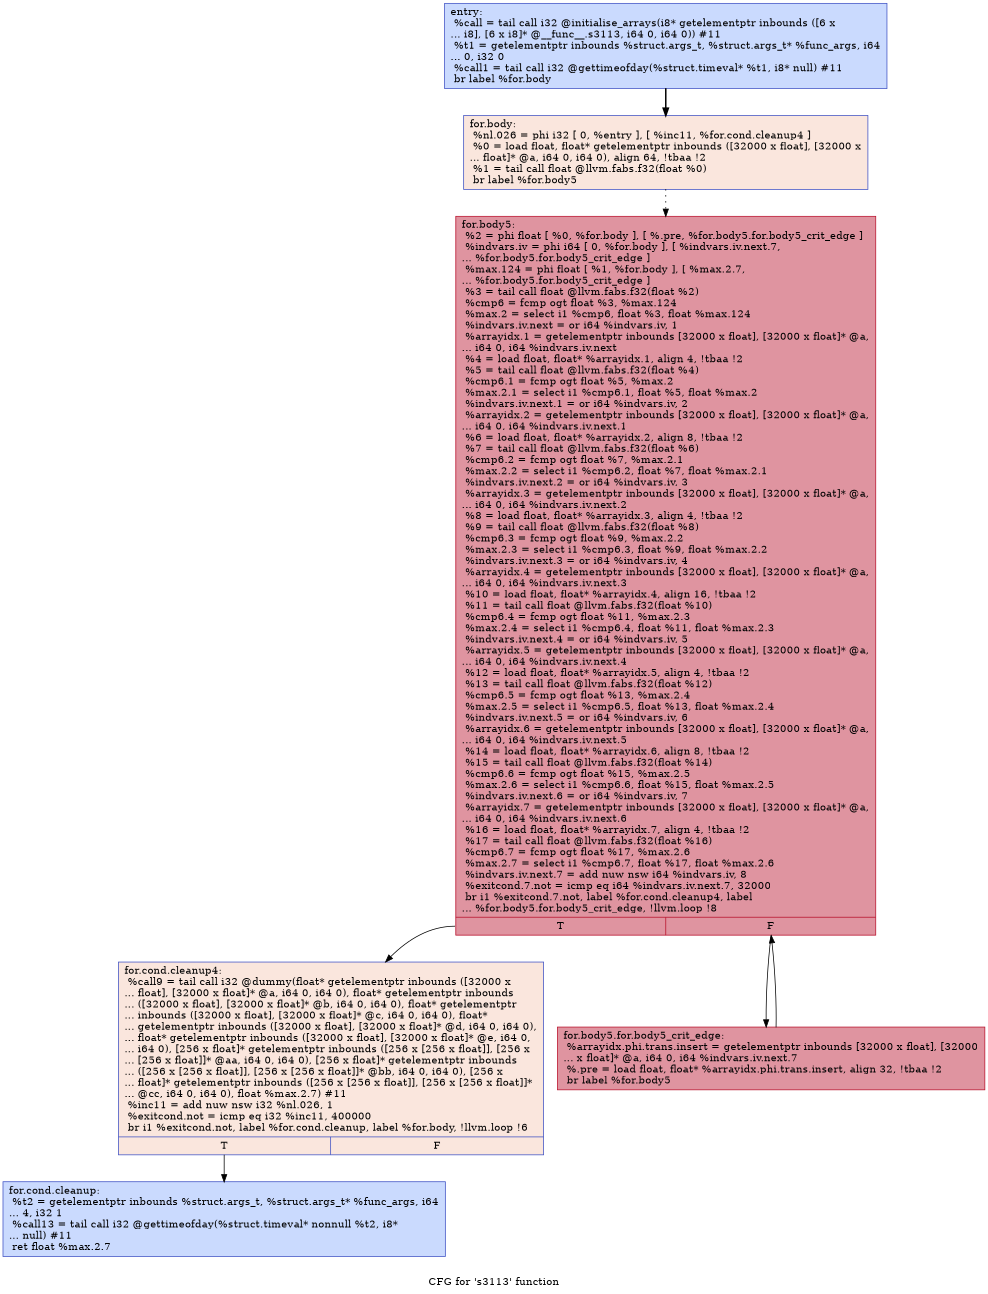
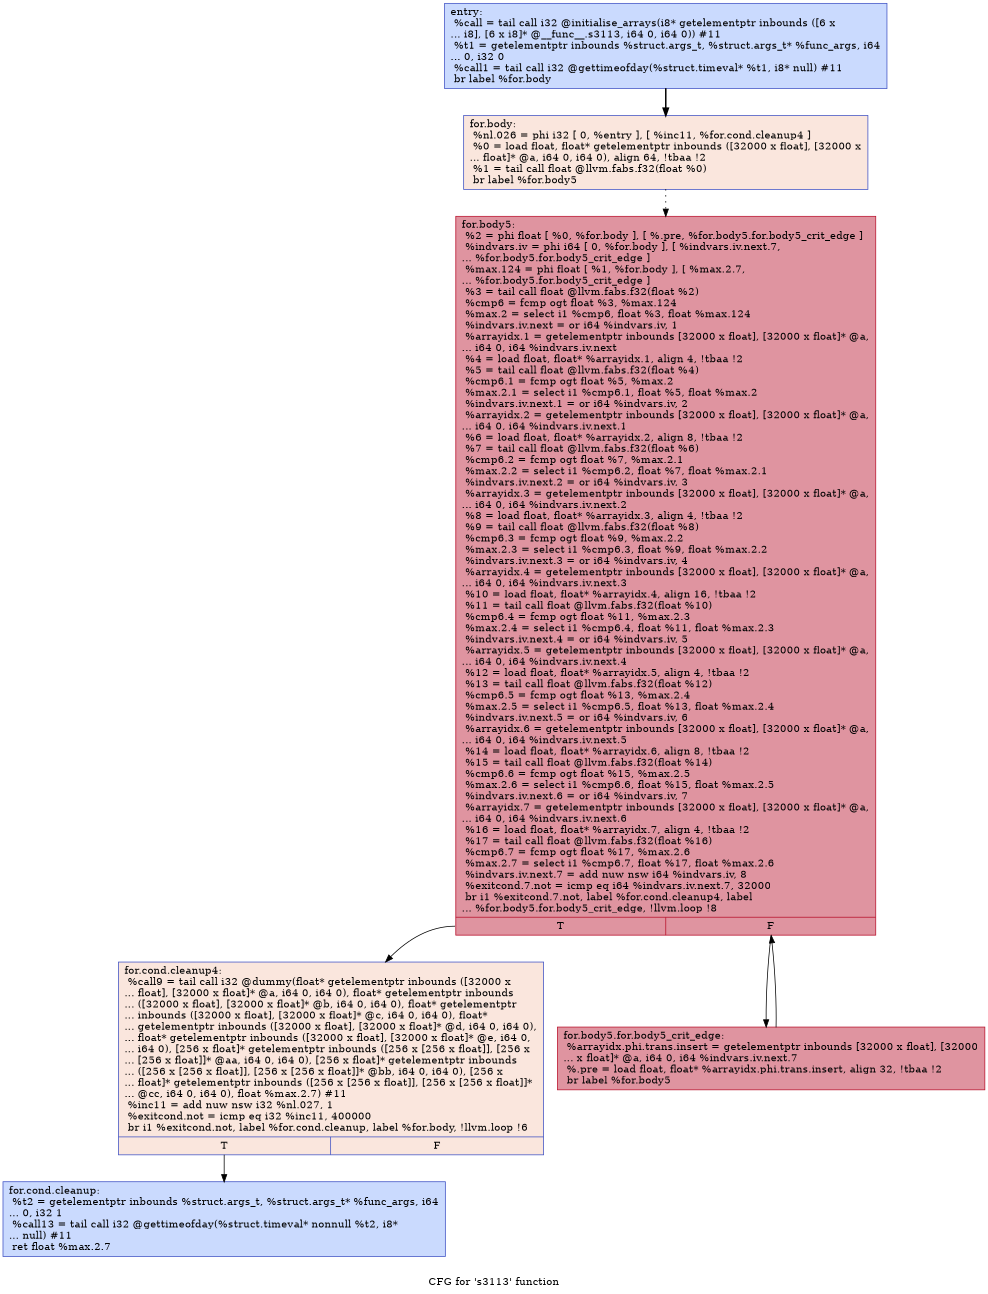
  digraph {
    label="CFG for 's3113' function"
    node [color="#3d50c3ff" fillcolor="#88abfd70" shape=record style=filled]
    edge [style=solid]
    n1 [label="{entry:\l  %call = tail call i32 @initialise_arrays(i8* getelementptr inbounds ([6 x\l... i8], [6 x i8]* @__func__.s3113, i64 0, i64 0)) #11\l  %t1 = getelementptr inbounds %struct.args_t, %struct.args_t* %func_args, i64\l... 0, i32 0\l  %call1 = tail call i32 @gettimeofday(%struct.timeval* %t1, i8* null) #11\l  br label %for.body\l}"]
    n2 [fillcolor="#f3c7b170" label="{for.body:                                         \l  %nl.026 = phi i32 [ 0, %entry ], [ %inc11, %for.cond.cleanup4 ]\l  %0 = load float, float* getelementptr inbounds ([32000 x float], [32000 x\l... float]* @a, i64 0, i64 0), align 64, !tbaa !2\l  %1 = tail call float @llvm.fabs.f32(float %0)\l  br label %for.body5\l}"]
    n3 [color="#b70d28ff" fillcolor="#b70d2870" label="{for.body5:                                        \l  %2 = phi float [ %0, %for.body ], [ %.pre, %for.body5.for.body5_crit_edge ]\l  %indvars.iv = phi i64 [ 0, %for.body ], [ %indvars.iv.next.7,\l... %for.body5.for.body5_crit_edge ]\l  %max.124 = phi float [ %1, %for.body ], [ %max.2.7,\l... %for.body5.for.body5_crit_edge ]\l  %3 = tail call float @llvm.fabs.f32(float %2)\l  %cmp6 = fcmp ogt float %3, %max.124\l  %max.2 = select i1 %cmp6, float %3, float %max.124\l  %indvars.iv.next = or i64 %indvars.iv, 1\l  %arrayidx.1 = getelementptr inbounds [32000 x float], [32000 x float]* @a,\l... i64 0, i64 %indvars.iv.next\l  %4 = load float, float* %arrayidx.1, align 4, !tbaa !2\l  %5 = tail call float @llvm.fabs.f32(float %4)\l  %cmp6.1 = fcmp ogt float %5, %max.2\l  %max.2.1 = select i1 %cmp6.1, float %5, float %max.2\l  %indvars.iv.next.1 = or i64 %indvars.iv, 2\l  %arrayidx.2 = getelementptr inbounds [32000 x float], [32000 x float]* @a,\l... i64 0, i64 %indvars.iv.next.1\l  %6 = load float, float* %arrayidx.2, align 8, !tbaa !2\l  %7 = tail call float @llvm.fabs.f32(float %6)\l  %cmp6.2 = fcmp ogt float %7, %max.2.1\l  %max.2.2 = select i1 %cmp6.2, float %7, float %max.2.1\l  %indvars.iv.next.2 = or i64 %indvars.iv, 3\l  %arrayidx.3 = getelementptr inbounds [32000 x float], [32000 x float]* @a,\l... i64 0, i64 %indvars.iv.next.2\l  %8 = load float, float* %arrayidx.3, align 4, !tbaa !2\l  %9 = tail call float @llvm.fabs.f32(float %8)\l  %cmp6.3 = fcmp ogt float %9, %max.2.2\l  %max.2.3 = select i1 %cmp6.3, float %9, float %max.2.2\l  %indvars.iv.next.3 = or i64 %indvars.iv, 4\l  %arrayidx.4 = getelementptr inbounds [32000 x float], [32000 x float]* @a,\l... i64 0, i64 %indvars.iv.next.3\l  %10 = load float, float* %arrayidx.4, align 16, !tbaa !2\l  %11 = tail call float @llvm.fabs.f32(float %10)\l  %cmp6.4 = fcmp ogt float %11, %max.2.3\l  %max.2.4 = select i1 %cmp6.4, float %11, float %max.2.3\l  %indvars.iv.next.4 = or i64 %indvars.iv, 5\l  %arrayidx.5 = getelementptr inbounds [32000 x float], [32000 x float]* @a,\l... i64 0, i64 %indvars.iv.next.4\l  %12 = load float, float* %arrayidx.5, align 4, !tbaa !2\l  %13 = tail call float @llvm.fabs.f32(float %12)\l  %cmp6.5 = fcmp ogt float %13, %max.2.4\l  %max.2.5 = select i1 %cmp6.5, float %13, float %max.2.4\l  %indvars.iv.next.5 = or i64 %indvars.iv, 6\l  %arrayidx.6 = getelementptr inbounds [32000 x float], [32000 x float]* @a,\l... i64 0, i64 %indvars.iv.next.5\l  %14 = load float, float* %arrayidx.6, align 8, !tbaa !2\l  %15 = tail call float @llvm.fabs.f32(float %14)\l  %cmp6.6 = fcmp ogt float %15, %max.2.5\l  %max.2.6 = select i1 %cmp6.6, float %15, float %max.2.5\l  %indvars.iv.next.6 = or i64 %indvars.iv, 7\l  %arrayidx.7 = getelementptr inbounds [32000 x float], [32000 x float]* @a,\l... i64 0, i64 %indvars.iv.next.6\l  %16 = load float, float* %arrayidx.7, align 4, !tbaa !2\l  %17 = tail call float @llvm.fabs.f32(float %16)\l  %cmp6.7 = fcmp ogt float %17, %max.2.6\l  %max.2.7 = select i1 %cmp6.7, float %17, float %max.2.6\l  %indvars.iv.next.7 = add nuw nsw i64 %indvars.iv, 8\l  %exitcond.7.not = icmp eq i64 %indvars.iv.next.7, 32000\l  br i1 %exitcond.7.not, label %for.cond.cleanup4, label\l... %for.body5.for.body5_crit_edge, !llvm.loop !8\l|{<s0>T|<s1>F}}"]
-   n4 [fillcolor="#f3c7b170" label="{for.cond.cleanup4:                                \l  %call9 = tail call i32 @dummy(float* getelementptr inbounds ([32000 x\l... float], [32000 x float]* @a, i64 0, i64 0), float* getelementptr inbounds\l... ([32000 x float], [32000 x float]* @b, i64 0, i64 0), float* getelementptr\l... inbounds ([32000 x float], [32000 x float]* @c, i64 0, i64 0), float*\l... getelementptr inbounds ([32000 x float], [32000 x float]* @d, i64 0, i64 0),\l... float* getelementptr inbounds ([32000 x float], [32000 x float]* @e, i64 0,\l... i64 0), [256 x float]* getelementptr inbounds ([256 x [256 x float]], [256 x\l... [256 x float]]* @aa, i64 0, i64 0), [256 x float]* getelementptr inbounds\l... ([256 x [256 x float]], [256 x [256 x float]]* @bb, i64 0, i64 0), [256 x\l... float]* getelementptr inbounds ([256 x [256 x float]], [256 x [256 x float]]*\l... @cc, i64 0, i64 0), float %max.2.7) #11\l  %inc11 = add nuw nsw i32 %nl.026, 1\l  %exitcond.not = icmp eq i32 %inc11, 400000\l  br i1 %exitcond.not, label %for.cond.cleanup, label %for.body, !llvm.loop !6\l|{<s0>T|<s1>F}}"]
+   n4 [fillcolor="#f3c7b170" label="{for.cond.cleanup4:                                \l  %call9 = tail call i32 @dummy(float* getelementptr inbounds ([32000 x\l... float], [32000 x float]* @a, i64 0, i64 0), float* getelementptr inbounds\l... ([32000 x float], [32000 x float]* @b, i64 0, i64 0), float* getelementptr\l... inbounds ([32000 x float], [32000 x float]* @c, i64 0, i64 0), float*\l... getelementptr inbounds ([32000 x float], [32000 x float]* @d, i64 0, i64 0),\l... float* getelementptr inbounds ([32000 x float], [32000 x float]* @e, i64 0,\l... i64 0), [256 x float]* getelementptr inbounds ([256 x [256 x float]], [256 x\l... [256 x float]]* @aa, i64 0, i64 0), [256 x float]* getelementptr inbounds\l... ([256 x [256 x float]], [256 x [256 x float]]* @bb, i64 0, i64 0), [256 x\l... float]* getelementptr inbounds ([256 x [256 x float]], [256 x [256 x float]]*\l... @cc, i64 0, i64 0), float %max.2.7) #11\l  %inc11 = add nuw nsw i32 %nl.027, 1\l  %exitcond.not = icmp eq i32 %inc11, 400000\l  br i1 %exitcond.not, label %for.cond.cleanup, label %for.body, !llvm.loop !6\l|{<s0>T|<s1>F}}"]
    n5 [color="#b70d28ff" fillcolor="#b70d2870" label="{for.body5.for.body5_crit_edge:                    \l  %arrayidx.phi.trans.insert = getelementptr inbounds [32000 x float], [32000\l... x float]* @a, i64 0, i64 %indvars.iv.next.7\l  %.pre = load float, float* %arrayidx.phi.trans.insert, align 32, !tbaa !2\l  br label %for.body5\l}"]
-   n6 [label="{for.cond.cleanup:                                 \l  %t2 = getelementptr inbounds %struct.args_t, %struct.args_t* %func_args, i64\l... 4, i32 1\l  %call13 = tail call i32 @gettimeofday(%struct.timeval* nonnull %t2, i8*\l... null) #11\l  ret float %max.2.7\l}"]
+   n6 [label="{for.cond.cleanup:                                 \l  %t2 = getelementptr inbounds %struct.args_t, %struct.args_t* %func_args, i64\l... 0, i32 1\l  %call13 = tail call i32 @gettimeofday(%struct.timeval* nonnull %t2, i8*\l... null) #11\l  ret float %max.2.7\l}"]
    n1 -> n2 [style=bold]
    n2 -> n3 [style=dotted]
    n3 -> n4 [tailport=s0]
    n3 -> n5 [tailport=s1]
    n4 -> n6 [tailport=s0]
    n5 -> n3
  }
